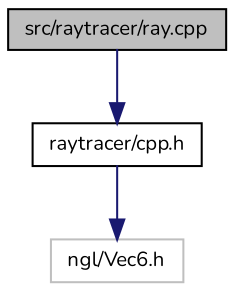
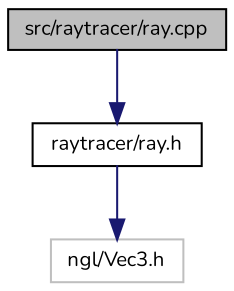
  digraph {
    fontname=Nunito
    node [color=black fillcolor=white fontname=Nunito fontsize=10 shape=record style=filled]
    edge [color=midnightblue fontname=Nunito fontsize=10 labelfontname=FreeSans labelfontsize=10 style=solid]
    n1 [fillcolor=grey75 fontcolor=black height=0.2 label="src/raytracer/ray.cpp" width=0.4]
-   n2 [height=0.2 label="raytracer/cpp.h" width=0.4]
-   n3 [color=grey75 height=0.2 label="ngl/Vec6.h" width=0.4]
+   n2 [height=0.2 label="raytracer/ray.h" width=0.4]
+   n3 [color=grey75 height=0.2 label="ngl/Vec3.h" width=0.4]
    n1 -> n2
    n2 -> n3
  }
